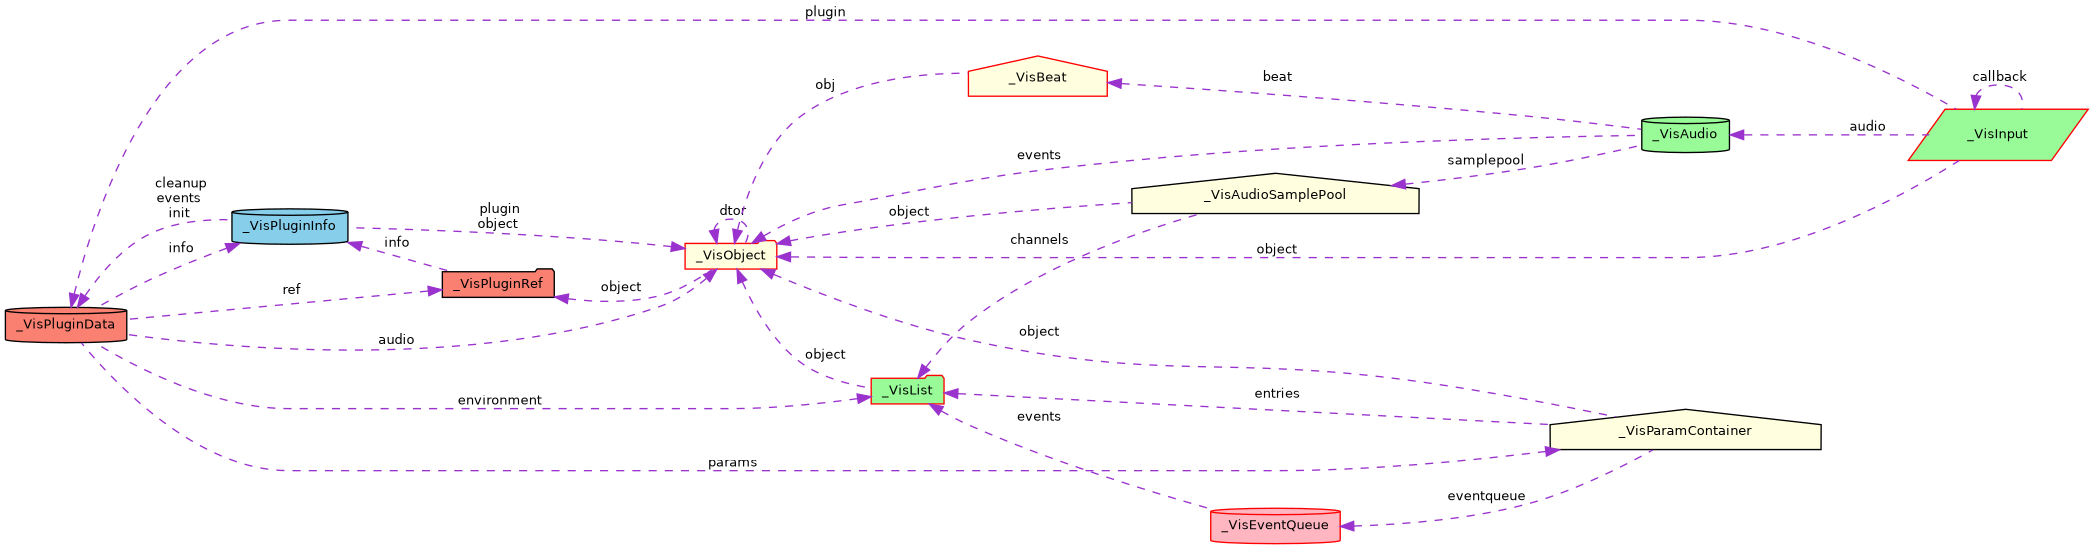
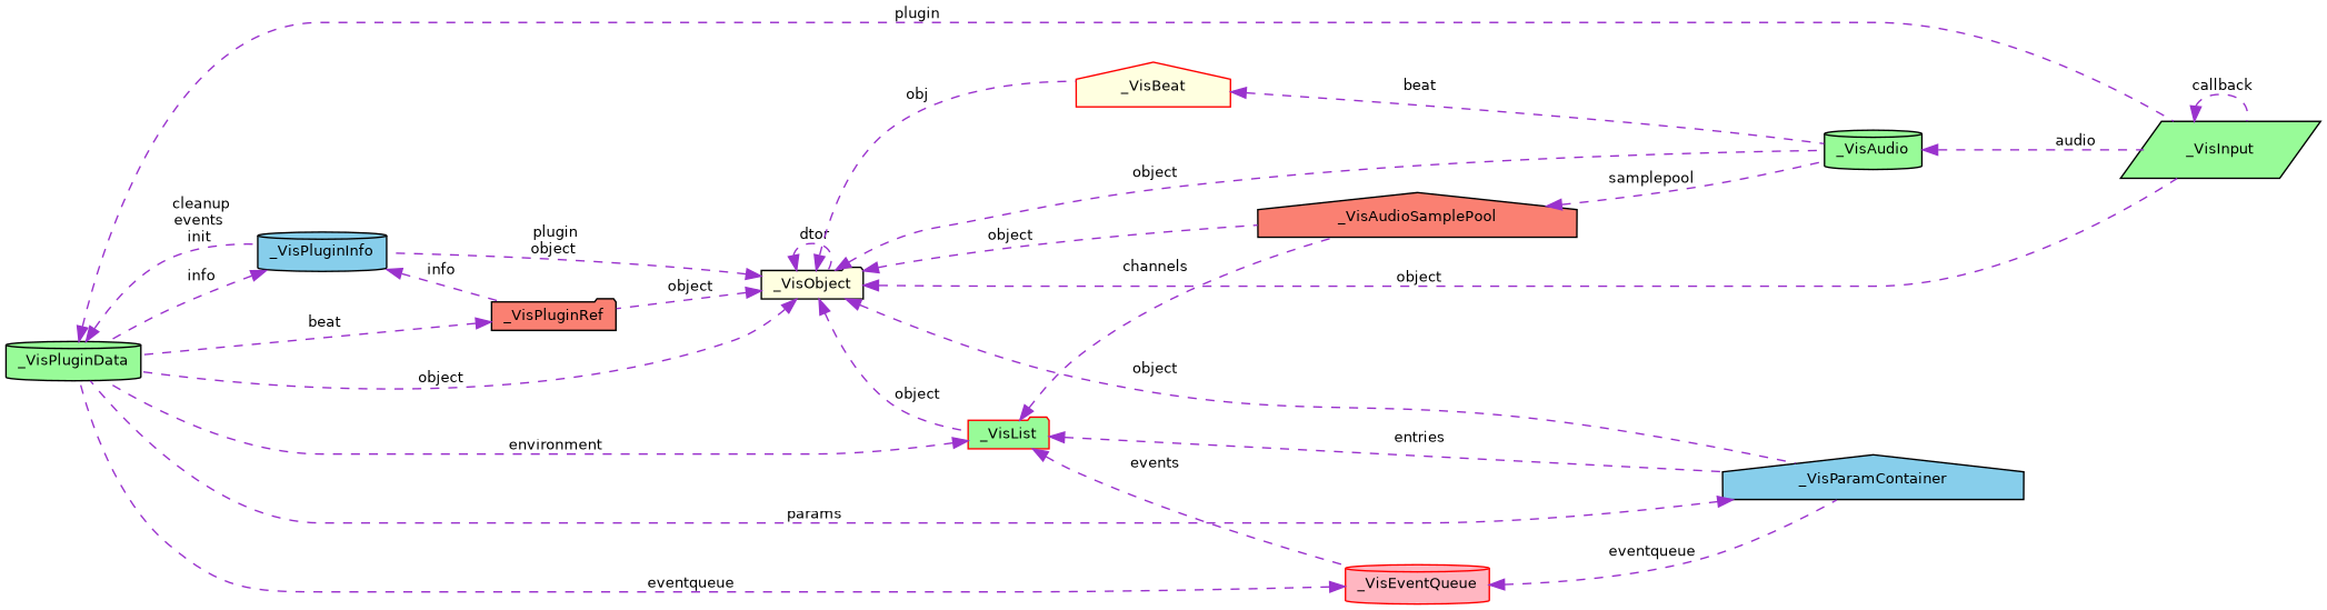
  digraph {
    rankdir=LR
    node [color=black fillcolor=palegreen fontname=Helvetica fontsize=10 shape=cylinder style=filled]
    edge [color=darkorchid3 dir=back fontname=Helvetica fontsize=10 labelfontname=Helvetica labelfontsize=10 style=dashed]
-   n1 [color=red fontcolor=black height=0.2 label=_VisInput shape=parallelogram width=0.4]
-   n2 [fillcolor=salmon height=0.2 label=_VisPluginData width=0.4]
+   n1 [fontcolor=black height=0.2 label=_VisInput shape=parallelogram width=0.4]
+   n2 [height=0.2 label=_VisPluginData width=0.4]
    n3 [fillcolor=skyblue height=0.2 label=_VisPluginInfo width=0.4]
    n4 [fillcolor=salmon height=0.2 label=_VisPluginRef shape=folder width=0.4]
-   n5 [fillcolor=lightyellow height=0.2 label=_VisParamContainer shape=house width=0.4]
+   n5 [fillcolor=skyblue height=0.2 label=_VisParamContainer shape=house width=0.4]
    n6 [color=red fillcolor=lightpink height=0.2 label=_VisEventQueue width=0.4]
    n7 [color=red height=0.2 label=_VisList shape=folder width=0.4]
-   n8 [fillcolor=lightyellow height=0.2 label=_VisAudioSamplePool shape=house width=0.4]
+   n8 [fillcolor=salmon height=0.2 label=_VisAudioSamplePool shape=house width=0.4]
    n9 [height=0.2 label=_VisAudio width=0.4]
-   n10 [color=red fillcolor=lightyellow height=0.2 label=_VisObject shape=folder width=0.4]
+   n10 [fillcolor=lightyellow height=0.2 label=_VisObject shape=folder width=0.4]
    n11 [color=red fillcolor=lightyellow height=0.2 label=_VisBeat shape=house width=0.4]
    n1 -> n1 [label=" callback"]
    n2 -> n1 [label=" plugin"]
    n2 -> n3 [label=" cleanup\nevents\ninit"]
    n3 -> n2 [label=" info"]
    n3 -> n4 [label=" info"]
-   n4 -> n2 [label=" ref"]
+   n4 -> n2 [label=" beat"]
    n5 -> n2 [label=" params"]
+   n6 -> n2 [label=" eventqueue"]
    n6 -> n5 [label=" eventqueue"]
    n7 -> n2 [label=" environment"]
    n7 -> n5 [label=" entries"]
    n7 -> n6 [label=" events"]
    n7 -> n8 [label=" channels"]
    n8 -> n9 [label=" samplepool"]
    n9 -> n1 [label=" audio"]
    n10 -> n1 [label=" object"]
-   n10 -> n2 [label=" audio"]
+   n10 -> n2 [label=" object"]
    n10 -> n3 [label=" plugin\nobject"]
-   n4 -> n10 [label=" object"]
+   n10 -> n4 [label=" object"]
    n10 -> n5 [label=" object"]
    n10 -> n7 [label=" object"]
    n10 -> n8 [label=" object"]
-   n10 -> n9 [label=" events"]
+   n10 -> n9 [label=" object"]
    n10 -> n10 [label=" dtor"]
    n10 -> n11 [label=" obj"]
    n11 -> n9 [label=" beat"]
  }
